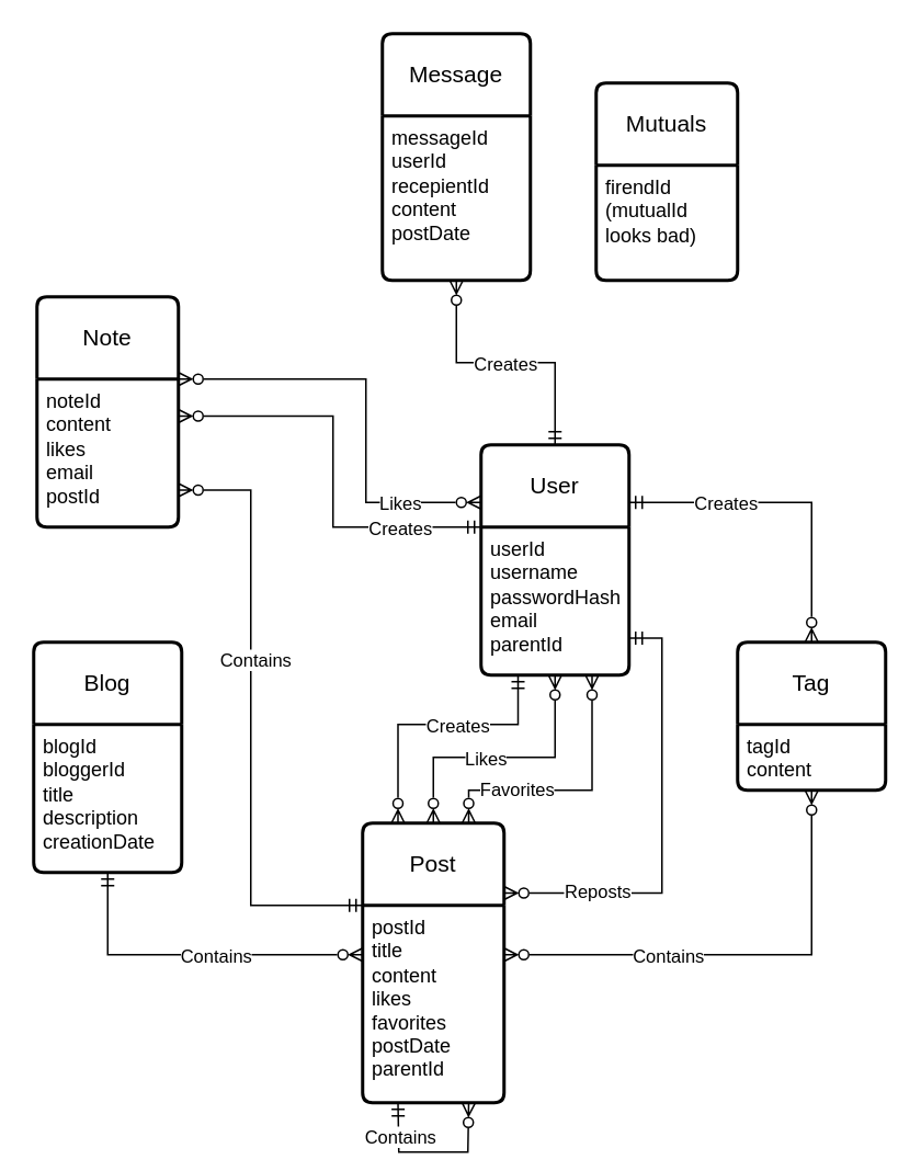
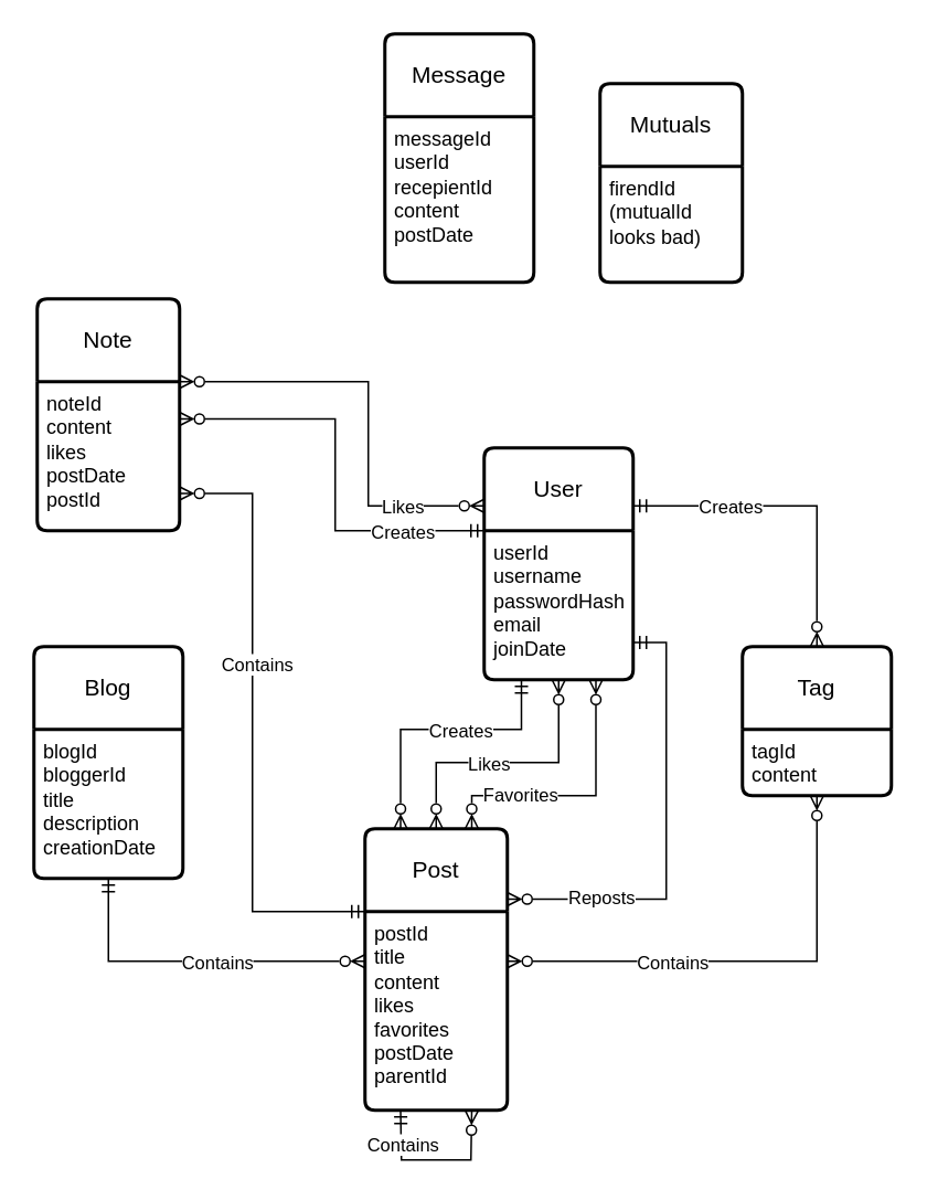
  <mxCell id="0" />
  <mxCell id="1" parent="0" />
  <mxCell id="2" value="Blog" style="swimlane;childLayout=stackLayout;horizontal=1;startSize=50;horizontalStack=0;rounded=1;fontSize=14;fontStyle=0;strokeWidth=2;resizeParent=0;resizeLast=1;shadow=0;dashed=0;align=center;arcSize=4;whiteSpace=wrap;html=1;" parent="1" vertex="1"><mxGeometry x="20" y="390" width="90" height="140" as="geometry" /></mxCell>
  <mxCell id="3" value="blogId&lt;div&gt;bloggerId&lt;br&gt;&lt;div&gt;title&lt;/div&gt;&lt;div&gt;description&lt;/div&gt;&lt;/div&gt;&lt;div&gt;creationDate&lt;/div&gt;" style="align=left;strokeColor=none;fillColor=none;spacingLeft=4;fontSize=12;verticalAlign=top;resizable=0;rotatable=0;part=1;html=1;" parent="2" vertex="1"><mxGeometry y="50" width="90" height="90" as="geometry" /></mxCell>
  <mxCell id="4" value="Note" style="swimlane;childLayout=stackLayout;horizontal=1;startSize=50;horizontalStack=0;rounded=1;fontSize=14;fontStyle=0;strokeWidth=2;resizeParent=0;resizeLast=1;shadow=0;dashed=0;align=center;arcSize=4;whiteSpace=wrap;html=1;" parent="1" vertex="1"><mxGeometry x="22" y="180" width="86" height="140" as="geometry"><mxRectangle x="130" y="220" width="70" height="50" as="alternateBounds" /></mxGeometry></mxCell>
- <mxCell id="5" value="&lt;div&gt;noteId&lt;/div&gt;&lt;div&gt;content&lt;/div&gt;&lt;div&gt;likes&lt;/div&gt;&lt;div&gt;email&lt;/div&gt;&lt;div&gt;postId&lt;/div&gt;" style="align=left;strokeColor=none;fillColor=none;spacingLeft=4;fontSize=12;verticalAlign=top;resizable=0;rotatable=0;part=1;html=1;" parent="4" vertex="1"><mxGeometry y="50" width="86" height="90" as="geometry" /></mxCell>
+ <mxCell id="5" value="&lt;div&gt;noteId&lt;/div&gt;&lt;div&gt;content&lt;/div&gt;&lt;div&gt;likes&lt;/div&gt;&lt;div&gt;postDate&lt;/div&gt;&lt;div&gt;postId&lt;/div&gt;" style="align=left;strokeColor=none;fillColor=none;spacingLeft=4;fontSize=12;verticalAlign=top;resizable=0;rotatable=0;part=1;html=1;" parent="4" vertex="1"><mxGeometry y="50" width="86" height="90" as="geometry" /></mxCell>
  <mxCell id="6" value="Post" style="swimlane;childLayout=stackLayout;horizontal=1;startSize=50;horizontalStack=0;rounded=1;fontSize=14;fontStyle=0;strokeWidth=2;resizeParent=0;resizeLast=1;shadow=0;dashed=0;align=center;arcSize=4;whiteSpace=wrap;html=1;" parent="1" vertex="1"><mxGeometry x="220" y="500" width="86" height="170" as="geometry" /></mxCell>
  <mxCell id="7" value="&lt;div&gt;postId&lt;/div&gt;&lt;div&gt;title&lt;/div&gt;&lt;div&gt;content&lt;/div&gt;&lt;div&gt;likes&lt;/div&gt;&lt;div&gt;favorites&lt;/div&gt;&lt;div&gt;postDate&lt;/div&gt;&lt;div&gt;parentId&lt;/div&gt;" style="align=left;strokeColor=none;fillColor=none;spacingLeft=4;fontSize=12;verticalAlign=top;resizable=0;rotatable=0;part=1;html=1;" parent="6" vertex="1"><mxGeometry y="50" width="86" height="120" as="geometry" /></mxCell>
  <mxCell id="8" value="" style="fontSize=12;html=1;endArrow=ERzeroToMany;startArrow=ERmandOne;rounded=0;exitX=0.25;exitY=1;exitDx=0;exitDy=0;entryX=0.75;entryY=1;entryDx=0;entryDy=0;endFill=0;" parent="6" source="7" target="7" edge="1"><mxGeometry width="100" height="100" relative="1" as="geometry"><mxPoint x="32" y="200" as="sourcePoint" /><mxPoint x="92" y="240" as="targetPoint" /><Array as="points"><mxPoint x="22" y="200" /><mxPoint x="64" y="200" /></Array></mxGeometry></mxCell>
  <mxCell id="9" value="Mutuals" style="swimlane;childLayout=stackLayout;horizontal=1;startSize=50;horizontalStack=0;rounded=1;fontSize=14;fontStyle=0;strokeWidth=2;resizeParent=0;resizeLast=1;shadow=0;dashed=0;align=center;arcSize=4;whiteSpace=wrap;html=1;" parent="1" vertex="1"><mxGeometry x="362" y="50" width="86" height="120" as="geometry" /></mxCell>
  <mxCell id="10" value="firendId&amp;nbsp;&lt;div&gt;(mutualId&amp;nbsp;&lt;/div&gt;&lt;div&gt;l&lt;span style=&quot;background-color: initial;&quot;&gt;ooks bad)&lt;/span&gt;&lt;/div&gt;" style="align=left;strokeColor=none;fillColor=none;spacingLeft=4;fontSize=12;verticalAlign=top;resizable=0;rotatable=0;part=1;html=1;" parent="9" vertex="1"><mxGeometry y="50" width="86" height="70" as="geometry" /></mxCell>
  <mxCell id="11" value="Message" style="swimlane;childLayout=stackLayout;horizontal=1;startSize=50;horizontalStack=0;rounded=1;fontSize=14;fontStyle=0;strokeWidth=2;resizeParent=0;resizeLast=1;shadow=0;dashed=0;align=center;arcSize=4;whiteSpace=wrap;html=1;" parent="1" vertex="1"><mxGeometry x="232" y="20" width="90" height="150" as="geometry" /></mxCell>
  <mxCell id="12" value="&lt;div&gt;&lt;span style=&quot;background-color: initial;&quot;&gt;messageId&lt;/span&gt;&lt;/div&gt;&lt;div&gt;&lt;span style=&quot;background-color: initial;&quot;&gt;userId&lt;/span&gt;&lt;/div&gt;&lt;div&gt;&lt;span style=&quot;background-color: initial;&quot;&gt;recepientId&lt;/span&gt;&lt;/div&gt;&lt;div&gt;&lt;span style=&quot;background-color: initial;&quot;&gt;content&lt;/span&gt;&lt;/div&gt;&lt;div&gt;&lt;span style=&quot;background-color: initial;&quot;&gt;postDate&lt;/span&gt;&lt;/div&gt;" style="align=left;strokeColor=none;fillColor=none;spacingLeft=4;fontSize=12;verticalAlign=top;resizable=0;rotatable=0;part=1;html=1;" parent="11" vertex="1"><mxGeometry y="50" width="90" height="100" as="geometry" /></mxCell>
  <mxCell id="13" value="User" style="swimlane;childLayout=stackLayout;horizontal=1;startSize=50;horizontalStack=0;rounded=1;fontSize=14;fontStyle=0;strokeWidth=2;resizeParent=0;resizeLast=1;shadow=0;dashed=0;align=center;arcSize=4;whiteSpace=wrap;html=1;" parent="1" vertex="1"><mxGeometry x="292" y="270" width="90" height="140" as="geometry" /></mxCell>
- <mxCell id="14" value="userId&lt;div&gt;username&lt;/div&gt;&lt;div&gt;passwordHash&lt;/div&gt;&lt;div&gt;email&lt;/div&gt;&lt;div&gt;parentId&lt;/div&gt;" style="align=left;strokeColor=none;fillColor=none;spacingLeft=4;fontSize=12;verticalAlign=top;resizable=0;rotatable=0;part=1;html=1;" parent="13" vertex="1"><mxGeometry y="50" width="90" height="90" as="geometry" /></mxCell>
- <mxCell id="15" value="" style="fontSize=12;html=1;endArrow=ERzeroToMany;startArrow=ERmandOne;rounded=0;exitX=0.5;exitY=0;exitDx=0;exitDy=0;entryX=0.5;entryY=1;entryDx=0;entryDy=0;edgeStyle=orthogonalEdgeStyle;endFill=0;" parent="1" source="13" target="12" edge="1"><mxGeometry width="100" height="100" relative="1" as="geometry"><mxPoint x="342" y="250" as="sourcePoint" /><mxPoint x="482" y="150" as="targetPoint" /></mxGeometry></mxCell>
- <mxCell id="16" value="Creates" style="edgeLabel;html=1;align=center;verticalAlign=middle;resizable=0;points=[];" parent="15" vertex="1" connectable="0"><mxGeometry x="0.114" y="-2" relative="1" as="geometry"><mxPoint x="8" y="2" as="offset" /></mxGeometry></mxCell>
+ <mxCell id="14" value="userId&lt;div&gt;username&lt;/div&gt;&lt;div&gt;passwordHash&lt;/div&gt;&lt;div&gt;email&lt;/div&gt;&lt;div&gt;joinDate&lt;/div&gt;" style="align=left;strokeColor=none;fillColor=none;spacingLeft=4;fontSize=12;verticalAlign=top;resizable=0;rotatable=0;part=1;html=1;" parent="13" vertex="1"><mxGeometry y="50" width="90" height="90" as="geometry" /></mxCell>
  <mxCell id="17" value="" style="fontSize=12;html=1;endArrow=ERzeroToMany;startArrow=ERmandOne;rounded=0;exitX=0;exitY=0;exitDx=0;exitDy=0;entryX=1;entryY=0.25;entryDx=0;entryDy=0;edgeStyle=orthogonalEdgeStyle;endFill=0;" parent="1" source="14" target="5" edge="1"><mxGeometry width="100" height="100" relative="1" as="geometry"><mxPoint x="288" y="370" as="sourcePoint" /><mxPoint x="212" y="270" as="targetPoint" /><Array as="points"><mxPoint x="202" y="320" /><mxPoint x="202" y="253" /></Array></mxGeometry></mxCell>
  <mxCell id="18" value="Creates" style="edgeLabel;html=1;align=center;verticalAlign=middle;resizable=0;points=[];" parent="17" vertex="1" connectable="0"><mxGeometry x="0.026" y="-1" relative="1" as="geometry"><mxPoint x="39" y="39" as="offset" /></mxGeometry></mxCell>
  <mxCell id="19" value="" style="fontSize=12;html=1;endArrow=ERzeroToMany;startArrow=ERmandOne;rounded=0;exitX=0.5;exitY=1;exitDx=0;exitDy=0;entryX=0;entryY=0.25;entryDx=0;entryDy=0;edgeStyle=orthogonalEdgeStyle;endFill=0;" parent="1" source="3" target="7" edge="1"><mxGeometry width="100" height="100" relative="1" as="geometry"><mxPoint x="276" y="457" as="sourcePoint" /><mxPoint x="212" y="580" as="targetPoint" /></mxGeometry></mxCell>
  <mxCell id="20" value="Contains" style="edgeLabel;html=1;align=center;verticalAlign=middle;resizable=0;points=[];" parent="19" vertex="1" connectable="0"><mxGeometry x="-0.055" y="2" relative="1" as="geometry"><mxPoint x="18" y="2" as="offset" /></mxGeometry></mxCell>
  <mxCell id="21" value="" style="fontSize=12;html=1;endArrow=ERzeroToMany;startArrow=ERmandOne;rounded=0;exitX=0;exitY=0;exitDx=0;exitDy=0;entryX=1;entryY=0.75;entryDx=0;entryDy=0;edgeStyle=orthogonalEdgeStyle;endFill=0;" parent="1" source="7" target="5" edge="1"><mxGeometry width="100" height="100" relative="1" as="geometry"><mxPoint x="32" y="600" as="sourcePoint" /><mxPoint x="189" y="670" as="targetPoint" /><Array as="points"><mxPoint x="152" y="550" /><mxPoint x="152" y="298" /></Array></mxGeometry></mxCell>
  <mxCell id="22" value="Contains" style="edgeLabel;html=1;align=center;verticalAlign=middle;resizable=0;points=[];" parent="21" vertex="1" connectable="0"><mxGeometry x="0.195" y="-2" relative="1" as="geometry"><mxPoint as="offset" /></mxGeometry></mxCell>
  <mxCell id="23" value="" style="edgeStyle=orthogonalEdgeStyle;fontSize=12;html=1;endArrow=ERzeroToMany;startArrow=ERmandOne;rounded=0;exitX=0.25;exitY=1;exitDx=0;exitDy=0;entryX=0.25;entryY=0;entryDx=0;entryDy=0;endFill=0;" parent="1" source="14" target="6" edge="1"><mxGeometry width="100" height="100" relative="1" as="geometry"><mxPoint x="372" y="560" as="sourcePoint" /><mxPoint x="472" y="460" as="targetPoint" /><Array as="points"><mxPoint x="315" y="440" /><mxPoint x="242" y="440" /></Array></mxGeometry></mxCell>
  <mxCell id="24" value="Creates" style="edgeLabel;html=1;align=center;verticalAlign=middle;resizable=0;points=[];" parent="23" vertex="1" connectable="0"><mxGeometry x="-0.089" relative="1" as="geometry"><mxPoint x="7" as="offset" /></mxGeometry></mxCell>
  <mxCell id="25" value="" style="edgeStyle=orthogonalEdgeStyle;fontSize=12;html=1;endArrow=ERzeroToMany;startArrow=ERzeroToMany;rounded=0;exitX=0.5;exitY=1;exitDx=0;exitDy=0;entryX=0.5;entryY=0;entryDx=0;entryDy=0;startFill=0;endFill=0;" parent="1" source="14" target="6" edge="1"><mxGeometry width="100" height="100" relative="1" as="geometry"><mxPoint x="415" y="470" as="sourcePoint" /><mxPoint x="342" y="580" as="targetPoint" /><Array as="points"><mxPoint x="337" y="460" /><mxPoint x="263" y="460" /></Array></mxGeometry></mxCell>
  <mxCell id="26" value="Likes" style="edgeLabel;html=1;align=center;verticalAlign=middle;resizable=0;points=[];" parent="25" vertex="1" connectable="0"><mxGeometry x="0.152" y="-1" relative="1" as="geometry"><mxPoint x="1" y="1" as="offset" /></mxGeometry></mxCell>
  <mxCell id="27" value="" style="fontSize=12;html=1;endArrow=ERzeroToMany;startArrow=ERzeroToMany;rounded=0;exitX=0.75;exitY=1;exitDx=0;exitDy=0;entryX=0.75;entryY=0;entryDx=0;entryDy=0;edgeStyle=orthogonalEdgeStyle;startFill=0;endFill=0;" parent="1" source="14" target="6" edge="1"><mxGeometry width="100" height="100" relative="1" as="geometry"><mxPoint x="406" y="395" as="sourcePoint" /><mxPoint x="332" y="505" as="targetPoint" /><Array as="points"><mxPoint x="360" y="480" /><mxPoint x="285" y="480" /></Array></mxGeometry></mxCell>
  <mxCell id="28" value="Favorites" style="edgeLabel;html=1;align=center;verticalAlign=middle;resizable=0;points=[];" parent="27" vertex="1" connectable="0"><mxGeometry x="0.152" y="-1" relative="1" as="geometry"><mxPoint x="-21" as="offset" /></mxGeometry></mxCell>
  <mxCell id="29" value="" style="fontSize=12;html=1;endArrow=ERzeroToMany;startArrow=ERzeroToMany;rounded=0;exitX=0;exitY=0.25;exitDx=0;exitDy=0;entryX=1;entryY=0;entryDx=0;entryDy=0;startFill=0;edgeStyle=orthogonalEdgeStyle;endFill=0;" parent="1" source="13" target="5" edge="1"><mxGeometry width="100" height="100" relative="1" as="geometry"><mxPoint x="146" y="40" as="sourcePoint" /><mxPoint x="72" y="150" as="targetPoint" /><Array as="points"><mxPoint x="222" y="305" /><mxPoint x="222" y="230" /></Array></mxGeometry></mxCell>
  <mxCell id="30" value="Likes" style="edgeLabel;html=1;align=center;verticalAlign=middle;resizable=0;points=[];" parent="29" vertex="1" connectable="0"><mxGeometry x="0.152" y="-1" relative="1" as="geometry"><mxPoint x="24" y="76" as="offset" /></mxGeometry></mxCell>
  <mxCell id="31" value="Contains" style="edgeLabel;html=1;align=center;verticalAlign=middle;resizable=0;points=[];" parent="1" vertex="1" connectable="0"><mxGeometry x="242" y="690" as="geometry" /></mxCell>
  <mxCell id="32" value="" style="edgeStyle=orthogonalEdgeStyle;fontSize=12;html=1;endArrow=ERzeroToMany;startArrow=ERmandOne;rounded=0;exitX=1;exitY=0.75;exitDx=0;exitDy=0;entryX=1;entryY=0.25;entryDx=0;entryDy=0;startFill=0;endFill=0;" parent="1" source="14" target="6" edge="1"><mxGeometry width="100" height="100" relative="1" as="geometry"><mxPoint x="436" y="460" as="sourcePoint" /><mxPoint x="362" y="570" as="targetPoint" /><Array as="points"><mxPoint x="402" y="388" /><mxPoint x="402" y="543" /></Array></mxGeometry></mxCell>
  <mxCell id="33" value="Reposts" style="edgeLabel;html=1;align=center;verticalAlign=middle;resizable=0;points=[];" parent="32" vertex="1" connectable="0"><mxGeometry x="0.152" y="-1" relative="1" as="geometry"><mxPoint x="-39" y="18" as="offset" /></mxGeometry></mxCell>
  <mxCell id="34" value="Tag" style="swimlane;childLayout=stackLayout;horizontal=1;startSize=50;horizontalStack=0;rounded=1;fontSize=14;fontStyle=0;strokeWidth=2;resizeParent=0;resizeLast=1;shadow=0;dashed=0;align=center;arcSize=4;whiteSpace=wrap;html=1;" parent="1" vertex="1"><mxGeometry x="448" y="390" width="90" height="90" as="geometry" /></mxCell>
  <mxCell id="35" value="tagId&lt;div&gt;content&lt;/div&gt;" style="align=left;strokeColor=none;fillColor=none;spacingLeft=4;fontSize=12;verticalAlign=top;resizable=0;rotatable=0;part=1;html=1;" parent="34" vertex="1"><mxGeometry y="50" width="90" height="40" as="geometry" /></mxCell>
  <mxCell id="36" value="" style="fontSize=12;html=1;endArrow=ERzeroToMany;startArrow=ERmandOne;rounded=0;entryX=0.5;entryY=0;entryDx=0;entryDy=0;edgeStyle=orthogonalEdgeStyle;exitX=1;exitY=0.25;exitDx=0;exitDy=0;endFill=0;" parent="1" source="13" target="34" edge="1"><mxGeometry width="100" height="100" relative="1" as="geometry"><mxPoint x="392" y="350" as="sourcePoint" /><mxPoint x="472" y="280" as="targetPoint" /><Array as="points"><mxPoint x="493" y="305" /></Array></mxGeometry></mxCell>
  <mxCell id="37" value="Creates" style="edgeLabel;html=1;align=center;verticalAlign=middle;resizable=0;points=[];" parent="36" vertex="1" connectable="0"><mxGeometry x="0.026" y="-1" relative="1" as="geometry"><mxPoint x="-43" y="-1" as="offset" /></mxGeometry></mxCell>
  <mxCell id="38" value="" style="fontSize=12;html=1;endArrow=ERzeroToMany;startArrow=ERzeroToMany;rounded=0;entryX=0.5;entryY=1;entryDx=0;entryDy=0;edgeStyle=orthogonalEdgeStyle;exitX=1;exitY=0.25;exitDx=0;exitDy=0;startFill=0;endFill=0;" parent="1" source="7" target="35" edge="1"><mxGeometry width="100" height="100" relative="1" as="geometry"><mxPoint x="322" y="620" as="sourcePoint" /><mxPoint x="513" y="730" as="targetPoint" /><Array as="points"><mxPoint x="493" y="580" /></Array></mxGeometry></mxCell>
  <mxCell id="39" value="Contains" style="edgeLabel;html=1;align=center;verticalAlign=middle;resizable=0;points=[];" parent="38" vertex="1" connectable="0"><mxGeometry x="0.026" y="-1" relative="1" as="geometry"><mxPoint x="-48" y="-1" as="offset" /></mxGeometry></mxCell>
